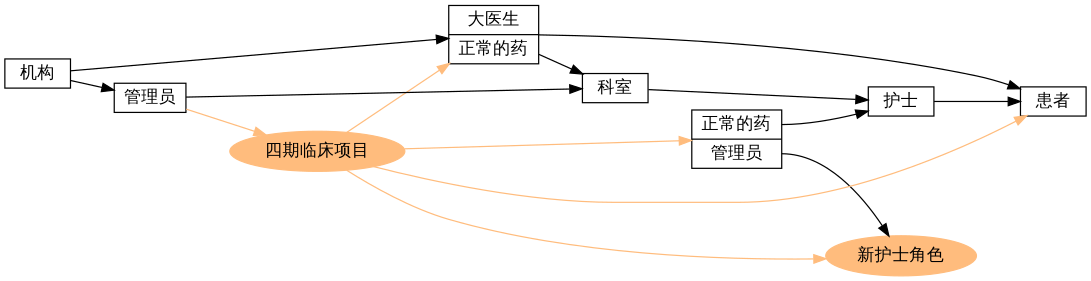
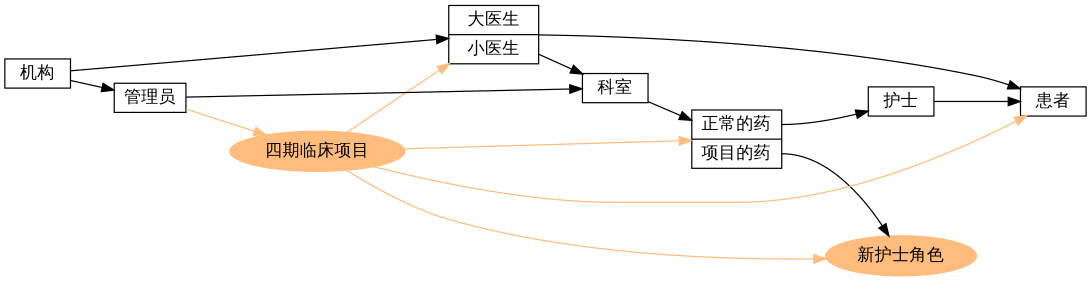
  digraph {
    fontname="JetBrains Mono"
    rankdir=LR
    node [fontname="JetBrains Mono" shape=record]
    edge [fontname="JetBrains Mono"]
-   n1 [height=.1 label="<f0> 大医生|<f1> 正常的药"]
+   n1 [height=.1 label="<f0> 大医生|<f1> 小医生"]
    "科室" [height=.1]
    "患者" [height=.1]
    "护士" [height=.1]
-   n5 [height=.1 label="<f0> 正常的药|<f1> 管理员"]
+   n5 [height=.1 label="<f0> 正常的药|<f1> 项目的药"]
    "新护士角色" [color="#FFBC7D" height=.1 shape=oval style=filled]
    n7 [color="#FFBC7D" height=.1 label="四期临床项目" shape=oval style=filled]
    "机构" [height=.1]
    "管理员" [height=.1]
    n1 -> "科室"
    n1 -> "患者"
-   "科室" -> "护士"
+   "科室" -> n5
    "护士" -> "患者"
    n5 -> "护士" [tailport=f0]
    n5 -> "新护士角色" [tailport=f1]
    n7 -> n1 [color="#FFBC7D"]
    n7 -> "患者" [color="#FFBC7D"]
    n7 -> n5 [color="#FFBC7D"]
    n7 -> "新护士角色" [color="#FFBC7D"]
    "机构" -> n1
    "机构" -> "管理员"
    "管理员" -> "科室"
    "管理员" -> n7 [color="#FFBC7D"]
  }
